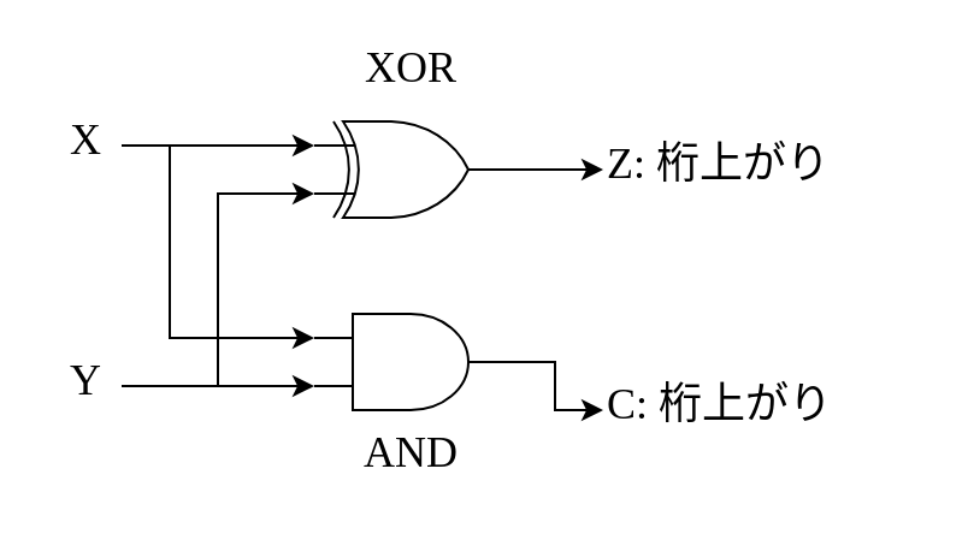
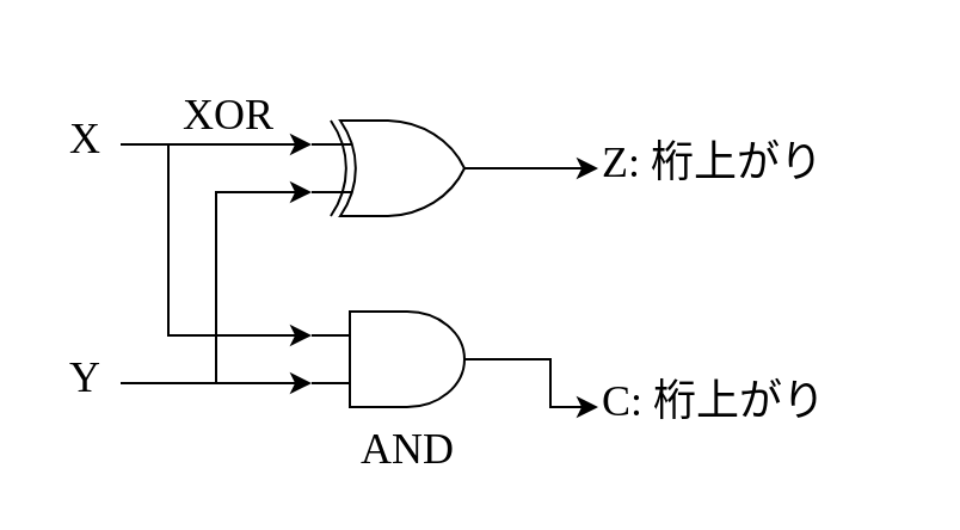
  <mxCell id="0" />
  <mxCell id="1" parent="0" />
  <mxCell id="2" style="edgeStyle=orthogonalEdgeStyle;rounded=0;orthogonalLoop=1;jettySize=auto;html=1;exitX=1;exitY=0.5;exitDx=0;exitDy=0;exitPerimeter=0;fontFamily=Tahoma;fontSize=18;" edge="1" parent="1" source="3" target="14"><mxGeometry relative="1" as="geometry" /></mxCell>
  <mxCell id="3" value="" style="verticalLabelPosition=bottom;shadow=0;dashed=0;align=center;fillColor=#ffffff;html=1;verticalAlign=top;strokeWidth=1;shape=mxgraph.electrical.logic_gates.logic_gate;operation=xor;" vertex="1" parent="1"><mxGeometry x="130" y="50" width="80" height="40" as="geometry" /></mxCell>
- <mxCell id="4" value="XOR" style="text;html=1;resizable=0;points=[];autosize=1;align=center;verticalAlign=middle;spacingTop=-4;fontFamily=Tahoma;fontSize=18;" vertex="1" parent="1"><mxGeometry x="150" y="20" width="40" height="20" as="geometry" /></mxCell>
+ <mxCell id="4" value="XOR" style="text;html=1;resizable=0;points=[];autosize=1;align=center;verticalAlign=middle;spacingTop=-4;fontFamily=Tahoma;fontSize=18;" vertex="1" parent="1"><mxGeometry x="75" y="40" width="40" height="20" as="geometry" /></mxCell>
  <mxCell id="5" style="edgeStyle=orthogonalEdgeStyle;rounded=0;orthogonalLoop=1;jettySize=auto;html=1;exitX=1;exitY=0.5;exitDx=0;exitDy=0;exitPerimeter=0;entryX=0;entryY=0.5;entryDx=0;entryDy=0;entryPerimeter=0;fontFamily=Tahoma;fontSize=18;" edge="1" parent="1" source="6" target="15"><mxGeometry relative="1" as="geometry" /></mxCell>
  <mxCell id="6" value="" style="verticalLabelPosition=bottom;shadow=0;dashed=0;align=center;fillColor=#ffffff;html=1;verticalAlign=top;strokeWidth=1;shape=mxgraph.electrical.logic_gates.logic_gate;operation=and;fontFamily=Tahoma;fontSize=18;" vertex="1" parent="1"><mxGeometry x="130" y="130" width="80" height="40" as="geometry" /></mxCell>
  <mxCell id="7" value="AND" style="text;html=1;resizable=0;points=[];autosize=1;align=center;verticalAlign=middle;spacingTop=-4;fontFamily=Tahoma;fontSize=18;" vertex="1" parent="1"><mxGeometry x="145" y="180" width="50" height="20" as="geometry" /></mxCell>
  <mxCell id="8" value="" style="edgeStyle=orthogonalEdgeStyle;rounded=0;orthogonalLoop=1;jettySize=auto;html=1;fontFamily=Tahoma;fontSize=18;entryX=0;entryY=0.75;entryDx=0;entryDy=0;entryPerimeter=0;" edge="1" parent="1" source="10" target="3"><mxGeometry relative="1" as="geometry"><mxPoint x="130" y="270" as="targetPoint" /><Array as="points"><mxPoint x="90" y="160" /><mxPoint x="90" y="80" /></Array></mxGeometry></mxCell>
  <mxCell id="9" value="" style="edgeStyle=orthogonalEdgeStyle;rounded=0;orthogonalLoop=1;jettySize=auto;html=1;fontFamily=Tahoma;fontSize=18;" edge="1" parent="1" source="10"><mxGeometry relative="1" as="geometry"><mxPoint x="130" y="160" as="targetPoint" /></mxGeometry></mxCell>
  <mxCell id="10" value="Y" style="text;html=1;resizable=0;points=[];autosize=1;align=center;verticalAlign=middle;spacingTop=-4;fontSize=18;fontFamily=Tahoma;" vertex="1" parent="1"><mxGeometry x="20" y="150" width="30" height="20" as="geometry" /></mxCell>
  <mxCell id="11" value="" style="edgeStyle=orthogonalEdgeStyle;rounded=0;orthogonalLoop=1;jettySize=auto;html=1;fontFamily=Tahoma;fontSize=18;entryX=0;entryY=0.25;entryDx=0;entryDy=0;entryPerimeter=0;" edge="1" parent="1" source="13" target="3"><mxGeometry relative="1" as="geometry"><mxPoint x="130" y="100" as="targetPoint" /><Array as="points"><mxPoint x="60" y="60" /><mxPoint x="60" y="60" /></Array></mxGeometry></mxCell>
  <mxCell id="12" value="" style="edgeStyle=orthogonalEdgeStyle;rounded=0;orthogonalLoop=1;jettySize=auto;html=1;fontFamily=Tahoma;fontSize=18;entryX=0;entryY=0.25;entryDx=0;entryDy=0;entryPerimeter=0;" edge="1" parent="1" source="13" target="6"><mxGeometry relative="1" as="geometry"><mxPoint x="130" y="100" as="targetPoint" /><Array as="points"><mxPoint x="70" y="60" /><mxPoint x="70" y="140" /></Array></mxGeometry></mxCell>
  <mxCell id="13" value="X" style="text;html=1;resizable=0;points=[];autosize=1;align=center;verticalAlign=middle;spacingTop=-4;fontSize=18;fontFamily=Tahoma;" vertex="1" parent="1"><mxGeometry x="20" y="50" width="30" height="20" as="geometry" /></mxCell>
  <mxCell id="14" value="Z: 桁上がり" style="text;html=1;resizable=0;points=[];autosize=1;align=left;verticalAlign=middle;spacingTop=-4;fontSize=18;fontFamily=Tahoma;" vertex="1" parent="1"><mxGeometry x="250" y="60" width="130" height="20" as="geometry" /></mxCell>
  <mxCell id="15" value="C: 桁上がり" style="text;html=1;resizable=0;points=[];autosize=1;align=left;verticalAlign=middle;spacingTop=-4;fontSize=18;fontFamily=Tahoma;" vertex="1" parent="1"><mxGeometry x="250" y="160" width="110" height="20" as="geometry" /></mxCell>
